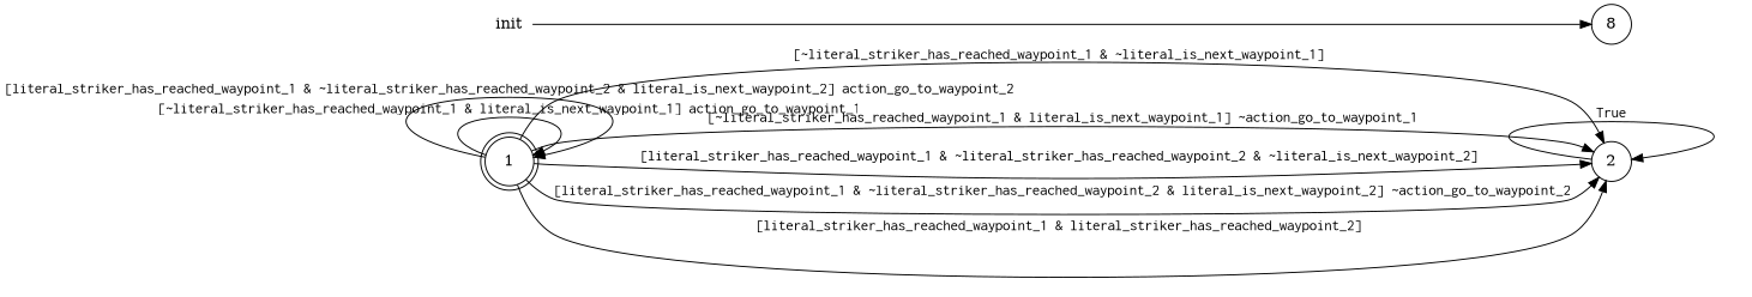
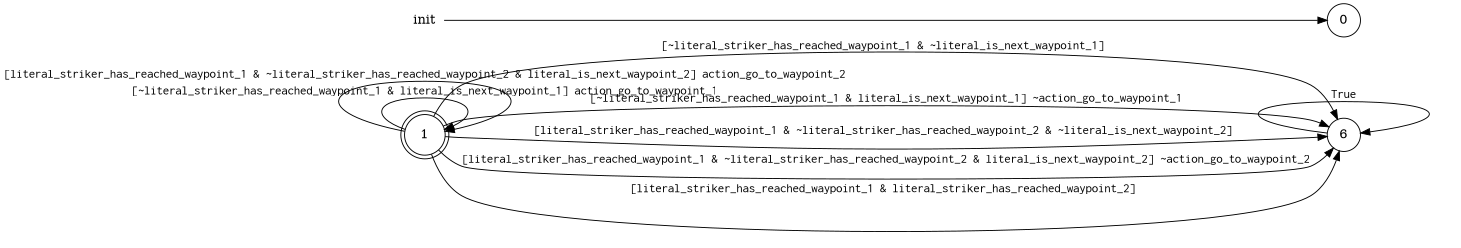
  digraph {
    rankdir=LR
    node [shape=circle]
    edge [fontname=Courier]
    1 [height=.5 shape=doublecircle width=.5]
-   2 [height=.5 width=.5]
+   2 [height=.5 width=.5 label=6]
    init [height=.5 shape=plaintext width=.5]
-   0 [height=.5 width=.5 label=8]
+   0 [height=.5 width=.5]
    1 -> 1 [label="[~literal_striker_has_reached_waypoint_1 & literal_is_next_waypoint_1] action_go_to_waypoint_1"]
    1 -> 1 [label="[literal_striker_has_reached_waypoint_1 & ~literal_striker_has_reached_waypoint_2 & literal_is_next_waypoint_2] action_go_to_waypoint_2"]
    1 -> 2 [label="[~literal_striker_has_reached_waypoint_1 & ~literal_is_next_waypoint_1] "]
    1 -> 2 [label="[~literal_striker_has_reached_waypoint_1 & literal_is_next_waypoint_1] ~action_go_to_waypoint_1"]
    1 -> 2 [label="[literal_striker_has_reached_waypoint_1 & ~literal_striker_has_reached_waypoint_2 & ~literal_is_next_waypoint_2] "]
    1 -> 2 [label="[literal_striker_has_reached_waypoint_1 & ~literal_striker_has_reached_waypoint_2 & literal_is_next_waypoint_2] ~action_go_to_waypoint_2"]
    1 -> 2 [label="[literal_striker_has_reached_waypoint_1 & literal_striker_has_reached_waypoint_2] "]
    2 -> 2 [label=True]
    init -> 0
  }
